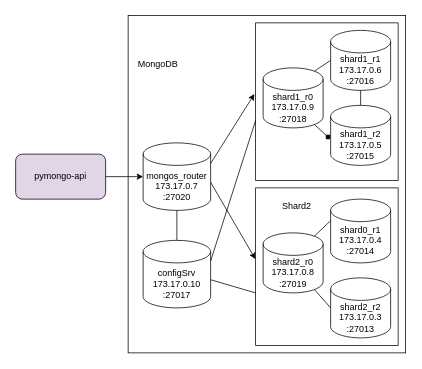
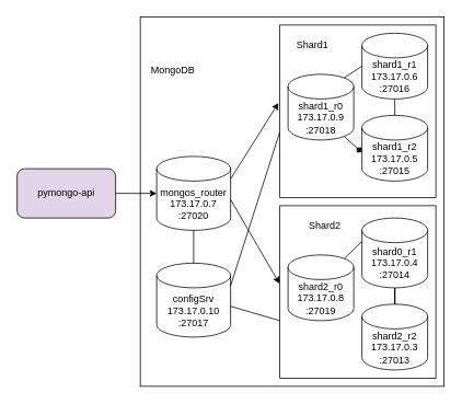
  <mxCell id="0" />
  <mxCell id="1" parent="0" />
  <mxCell id="2" value="" style="rounded=0;whiteSpace=wrap;html=1;" parent="1" vertex="1"><mxGeometry x="170" y="20" width="370" height="450" as="geometry" /></mxCell>
  <mxCell id="3" value="" style="rounded=0;whiteSpace=wrap;html=1;" vertex="1" parent="1"><mxGeometry x="340" y="250" width="190" height="210" as="geometry" /></mxCell>
  <mxCell id="4" value="" style="rounded=0;whiteSpace=wrap;html=1;" vertex="1" parent="1"><mxGeometry x="340" y="30" width="190" height="210" as="geometry" /></mxCell>
  <mxCell id="5" value="&lt;div&gt;mongos_router&lt;/div&gt;&lt;div&gt;173.17.0.7&lt;/div&gt;&lt;div&gt;:27020&lt;/div&gt;" style="shape=cylinder3;whiteSpace=wrap;html=1;boundedLbl=1;backgroundOutline=1;size=15;" parent="1" vertex="1"><mxGeometry x="190" y="190" width="90" height="90" as="geometry" /></mxCell>
  <mxCell id="6" value="pymongo-api" style="rounded=1;whiteSpace=wrap;html=1;fillColor=#e1d5e7;" parent="1" vertex="1"><mxGeometry x="20" y="205" width="120" height="60" as="geometry" /></mxCell>
  <mxCell id="7" style="edgeStyle=orthogonalEdgeStyle;rounded=0;orthogonalLoop=1;jettySize=auto;html=1;exitX=1;exitY=0.5;exitDx=0;exitDy=0;entryX=0;entryY=0.5;entryDx=0;entryDy=0;entryPerimeter=0;" parent="1" source="6" target="5" edge="1"><mxGeometry relative="1" as="geometry" /></mxCell>
  <mxCell id="8" value="&lt;div&gt;&lt;span style=&quot;background-color: transparent; color: light-dark(rgb(0, 0, 0), rgb(255, 255, 255));&quot;&gt;shard1_r0&lt;/span&gt;&lt;/div&gt;&lt;div&gt;&lt;span style=&quot;background-color: transparent; color: light-dark(rgb(0, 0, 0), rgb(255, 255, 255));&quot;&gt;173.17.0.9&lt;/span&gt;&lt;br&gt;&lt;/div&gt;&lt;div&gt;&lt;div&gt;:27018&lt;/div&gt;&lt;/div&gt;" style="shape=cylinder3;whiteSpace=wrap;html=1;boundedLbl=1;backgroundOutline=1;size=15;" parent="1" vertex="1"><mxGeometry x="350" y="90" width="80" height="80" as="geometry" /></mxCell>
  <mxCell id="9" value="&lt;div&gt;&lt;span style=&quot;background-color: transparent; color: light-dark(rgb(0, 0, 0), rgb(255, 255, 255));&quot;&gt;shard2_r0&lt;/span&gt;&lt;/div&gt;&lt;div&gt;&lt;span style=&quot;background-color: transparent; color: light-dark(rgb(0, 0, 0), rgb(255, 255, 255));&quot;&gt;173.17.0.8&lt;/span&gt;&lt;br&gt;&lt;/div&gt;&lt;div&gt;&lt;div&gt;:27019&lt;/div&gt;&lt;/div&gt;" style="shape=cylinder3;whiteSpace=wrap;html=1;boundedLbl=1;backgroundOutline=1;size=15;" parent="1" vertex="1"><mxGeometry x="350" y="310" width="80" height="80" as="geometry" /></mxCell>
  <mxCell id="10" value="&lt;div&gt;config&lt;span style=&quot;background-color: transparent; color: light-dark(rgb(0, 0, 0), rgb(255, 255, 255));&quot;&gt;Srv&lt;/span&gt;&lt;/div&gt;&lt;div&gt;&lt;div&gt;173.17.0.10&lt;/div&gt;&lt;div&gt;:27017&lt;/div&gt;&lt;/div&gt;" style="shape=cylinder3;whiteSpace=wrap;html=1;boundedLbl=1;backgroundOutline=1;size=15;" parent="1" vertex="1"><mxGeometry x="190" y="320" width="90" height="90" as="geometry" /></mxCell>
  <mxCell id="11" style="rounded=0;orthogonalLoop=1;jettySize=auto;html=1;exitX=1;exitY=0;exitDx=0;exitDy=27.5;exitPerimeter=0;entryX=-0.009;entryY=0.452;entryDx=0;entryDy=0;entryPerimeter=0;endArrow=classic;startFill=0;endFill=1;" parent="1" source="5" target="4" edge="1"><mxGeometry relative="1" as="geometry" /></mxCell>
  <mxCell id="12" style="rounded=0;orthogonalLoop=1;jettySize=auto;html=1;exitX=1;exitY=0;exitDx=0;exitDy=52.5;exitPerimeter=0;entryX=-0.002;entryY=0.452;entryDx=0;entryDy=0;entryPerimeter=0;endArrow=classic;startFill=0;endFill=1;" parent="1" source="5" target="3" edge="1"><mxGeometry relative="1" as="geometry" /></mxCell>
  <mxCell id="13" style="edgeStyle=orthogonalEdgeStyle;rounded=0;orthogonalLoop=1;jettySize=auto;html=1;exitX=0.5;exitY=1;exitDx=0;exitDy=0;exitPerimeter=0;entryX=0.5;entryY=0;entryDx=0;entryDy=0;entryPerimeter=0;endArrow=none;startFill=0;" parent="1" source="5" target="10" edge="1"><mxGeometry relative="1" as="geometry" /></mxCell>
  <mxCell id="14" style="rounded=0;orthogonalLoop=1;jettySize=auto;html=1;exitX=0;exitY=0.619;exitDx=0;exitDy=0;exitPerimeter=0;entryX=1;entryY=0;entryDx=0;entryDy=27.5;entryPerimeter=0;endArrow=none;startFill=0;" parent="1" source="4" target="10" edge="1"><mxGeometry relative="1" as="geometry" /></mxCell>
  <mxCell id="15" style="rounded=0;orthogonalLoop=1;jettySize=auto;html=1;exitX=0;exitY=0.667;exitDx=0;exitDy=0;exitPerimeter=0;entryX=1;entryY=0;entryDx=0;entryDy=52.5;entryPerimeter=0;endArrow=none;startFill=0;" parent="1" source="3" target="10" edge="1"><mxGeometry relative="1" as="geometry" /></mxCell>
  <mxCell id="16" value="MongoDB" style="text;html=1;align=center;verticalAlign=middle;whiteSpace=wrap;rounded=0;" parent="1" vertex="1"><mxGeometry x="180" y="70" width="60" height="30" as="geometry" /></mxCell>
  <mxCell id="17" value="&lt;div&gt;&lt;span style=&quot;background-color: transparent; color: light-dark(rgb(0, 0, 0), rgb(255, 255, 255));&quot;&gt;shard1_r2&lt;/span&gt;&lt;/div&gt;&lt;div&gt;&lt;span style=&quot;background-color: transparent; color: light-dark(rgb(0, 0, 0), rgb(255, 255, 255));&quot;&gt;173.17.0.5&lt;/span&gt;&lt;br&gt;&lt;/div&gt;&lt;div&gt;&lt;div&gt;:27015&lt;/div&gt;&lt;/div&gt;" style="shape=cylinder3;whiteSpace=wrap;html=1;boundedLbl=1;backgroundOutline=1;size=15;" vertex="1" parent="1"><mxGeometry x="440" y="140" width="80" height="80" as="geometry" /></mxCell>
  <mxCell id="18" value="&lt;div&gt;&lt;span style=&quot;background-color: transparent; color: light-dark(rgb(0, 0, 0), rgb(255, 255, 255));&quot;&gt;shard1_r1&lt;/span&gt;&lt;/div&gt;&lt;div&gt;&lt;span style=&quot;background-color: transparent; color: light-dark(rgb(0, 0, 0), rgb(255, 255, 255));&quot;&gt;173.17.0.6&lt;/span&gt;&lt;br&gt;&lt;/div&gt;&lt;div&gt;&lt;div&gt;:27016&lt;/div&gt;&lt;/div&gt;" style="shape=cylinder3;whiteSpace=wrap;html=1;boundedLbl=1;backgroundOutline=1;size=15;" vertex="1" parent="1"><mxGeometry x="440" y="40" width="80" height="80" as="geometry" /></mxCell>
+ <mxCell id="19" value="" style="edgeStyle=orthogonalEdgeStyle;rounded=0;orthogonalLoop=1;jettySize=auto;html=1;endArrow=none;startFill=0;" edge="1" parent="1" source="20" target="21"><mxGeometry relative="1" as="geometry" /></mxCell>
  <mxCell id="20" value="&lt;div&gt;&lt;span style=&quot;background-color: transparent; color: light-dark(rgb(0, 0, 0), rgb(255, 255, 255));&quot;&gt;shard0_r1&lt;/span&gt;&lt;/div&gt;&lt;div&gt;&lt;span style=&quot;background-color: transparent; color: light-dark(rgb(0, 0, 0), rgb(255, 255, 255));&quot;&gt;173.17.0.4&lt;/span&gt;&lt;br&gt;&lt;/div&gt;&lt;div&gt;&lt;div&gt;:27014&lt;/div&gt;&lt;/div&gt;" style="shape=cylinder3;whiteSpace=wrap;html=1;boundedLbl=1;backgroundOutline=1;size=15;" vertex="1" parent="1"><mxGeometry x="440" y="265" width="80" height="85" as="geometry" /></mxCell>
  <mxCell id="21" value="&lt;div&gt;&lt;span style=&quot;background-color: transparent; color: light-dark(rgb(0, 0, 0), rgb(255, 255, 255));&quot;&gt;shard2_r2&lt;/span&gt;&lt;/div&gt;&lt;div&gt;&lt;span style=&quot;background-color: transparent; color: light-dark(rgb(0, 0, 0), rgb(255, 255, 255));&quot;&gt;173.17.0.3&lt;/span&gt;&lt;br&gt;&lt;/div&gt;&lt;div&gt;&lt;div&gt;:27013&lt;/div&gt;&lt;/div&gt;" style="shape=cylinder3;whiteSpace=wrap;html=1;boundedLbl=1;backgroundOutline=1;size=15;" vertex="1" parent="1"><mxGeometry x="440" y="370" width="80" height="80" as="geometry" /></mxCell>
+ <mxCell id="22" value="Shard1" style="text;html=1;align=center;verticalAlign=middle;whiteSpace=wrap;rounded=0;" vertex="1" parent="1"><mxGeometry x="350" y="40" width="60" height="30" as="geometry" /></mxCell>
  <mxCell id="23" value="Shard2" style="text;html=1;align=center;verticalAlign=middle;whiteSpace=wrap;rounded=0;" vertex="1" parent="1"><mxGeometry x="365" y="260" width="60" height="30" as="geometry" /></mxCell>
  <mxCell id="24" style="rounded=0;orthogonalLoop=1;jettySize=auto;html=1;exitX=0.855;exitY=0;exitDx=0;exitDy=4.35;exitPerimeter=0;entryX=0;entryY=0;entryDx=0;entryDy=28.75;entryPerimeter=0;endArrow=none;startFill=0;" edge="1" parent="1" source="9" target="20"><mxGeometry relative="1" as="geometry" /></mxCell>
- <mxCell id="25" style="rounded=0;orthogonalLoop=1;jettySize=auto;html=1;exitX=0;exitY=0.5;exitDx=0;exitDy=0;exitPerimeter=0;entryX=0.855;entryY=1;entryDx=0;entryDy=-4.35;entryPerimeter=0;endArrow=none;startFill=0;" edge="1" parent="1" source="21" target="9"><mxGeometry relative="1" as="geometry" /></mxCell>
  <mxCell id="26" style="rounded=0;orthogonalLoop=1;jettySize=auto;html=1;exitX=0.855;exitY=1;exitDx=0;exitDy=-4.35;exitPerimeter=0;endArrow=diamond;startFill=0;entryX=-0.004;entryY=0.562;entryDx=0;entryDy=0;entryPerimeter=0;" edge="1" parent="1" source="8" target="17"><mxGeometry relative="1" as="geometry"><mxPoint x="442" y="190" as="targetPoint" /></mxGeometry></mxCell>
  <mxCell id="27" style="rounded=0;orthogonalLoop=1;jettySize=auto;html=1;exitX=0.855;exitY=0;exitDx=0;exitDy=4.35;exitPerimeter=0;entryX=0;entryY=0.5;entryDx=0;entryDy=0;entryPerimeter=0;endArrow=none;startFill=0;" edge="1" parent="1" source="8" target="18"><mxGeometry relative="1" as="geometry" /></mxCell>
  <mxCell id="28" style="rounded=0;orthogonalLoop=1;jettySize=auto;html=1;exitX=0.5;exitY=1;exitDx=0;exitDy=0;exitPerimeter=0;entryX=0.5;entryY=0;entryDx=0;entryDy=0;entryPerimeter=0;endArrow=none;startFill=0;" edge="1" parent="1" source="18" target="17"><mxGeometry relative="1" as="geometry" /></mxCell>
